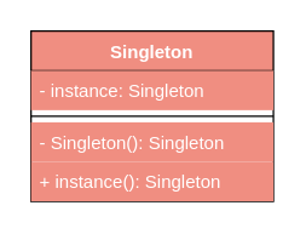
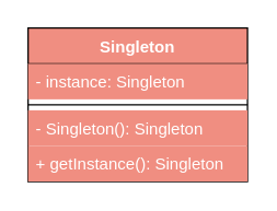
  <mxCell id="0" />
  <mxCell id="1" parent="0" />
  <mxCell id="2" value="Singleton" style="swimlane;fontStyle=1;align=center;verticalAlign=top;childLayout=stackLayout;horizontal=1;startSize=26;horizontalStack=0;resizeParent=1;resizeParentMax=0;resizeLast=0;collapsible=1;marginBottom=0;strokeColor=#000000;fillColor=#F08E81;fontColor=#FFFFFF;" vertex="1" parent="1"><mxGeometry x="20" y="20" width="160" height="112" as="geometry" /></mxCell>
  <mxCell id="3" value="- instance: Singleton" style="text;strokeColor=none;fillColor=#F08E81;align=left;verticalAlign=top;spacingLeft=4;spacingRight=4;overflow=hidden;rotatable=0;points=[[0,0.5],[1,0.5]];portConstraint=eastwest;fontColor=#FFFFFF;" vertex="1" parent="2"><mxGeometry y="26" width="160" height="26" as="geometry" /></mxCell>
  <mxCell id="4" value="" style="line;strokeWidth=1;fillColor=#F08E81;align=left;verticalAlign=middle;spacingTop=-1;spacingLeft=3;spacingRight=3;rotatable=0;labelPosition=right;points=[];portConstraint=eastwest;fontColor=#FFFFFF;" vertex="1" parent="2"><mxGeometry y="52" width="160" height="8" as="geometry" /></mxCell>
  <mxCell id="5" value="- Singleton(): Singleton" style="text;strokeColor=none;fillColor=#F08E81;align=left;verticalAlign=top;spacingLeft=4;spacingRight=4;overflow=hidden;rotatable=0;points=[[0,0.5],[1,0.5]];portConstraint=eastwest;fontColor=#FFFFFF;" vertex="1" parent="2"><mxGeometry y="60" width="160" height="26" as="geometry" /></mxCell>
- <mxCell id="6" value="+ instance(): Singleton" style="text;strokeColor=none;fillColor=#F08E81;align=left;verticalAlign=top;spacingLeft=4;spacingRight=4;overflow=hidden;rotatable=0;points=[[0,0.5],[1,0.5]];portConstraint=eastwest;fontColor=#FFFFFF;" vertex="1" parent="2"><mxGeometry y="86" width="160" height="26" as="geometry" /></mxCell>
+ <mxCell id="6" value="+ getInstance(): Singleton" style="text;strokeColor=none;fillColor=#F08E81;align=left;verticalAlign=top;spacingLeft=4;spacingRight=4;overflow=hidden;rotatable=0;points=[[0,0.5],[1,0.5]];portConstraint=eastwest;fontColor=#FFFFFF;" vertex="1" parent="2"><mxGeometry y="86" width="160" height="26" as="geometry" /></mxCell>
